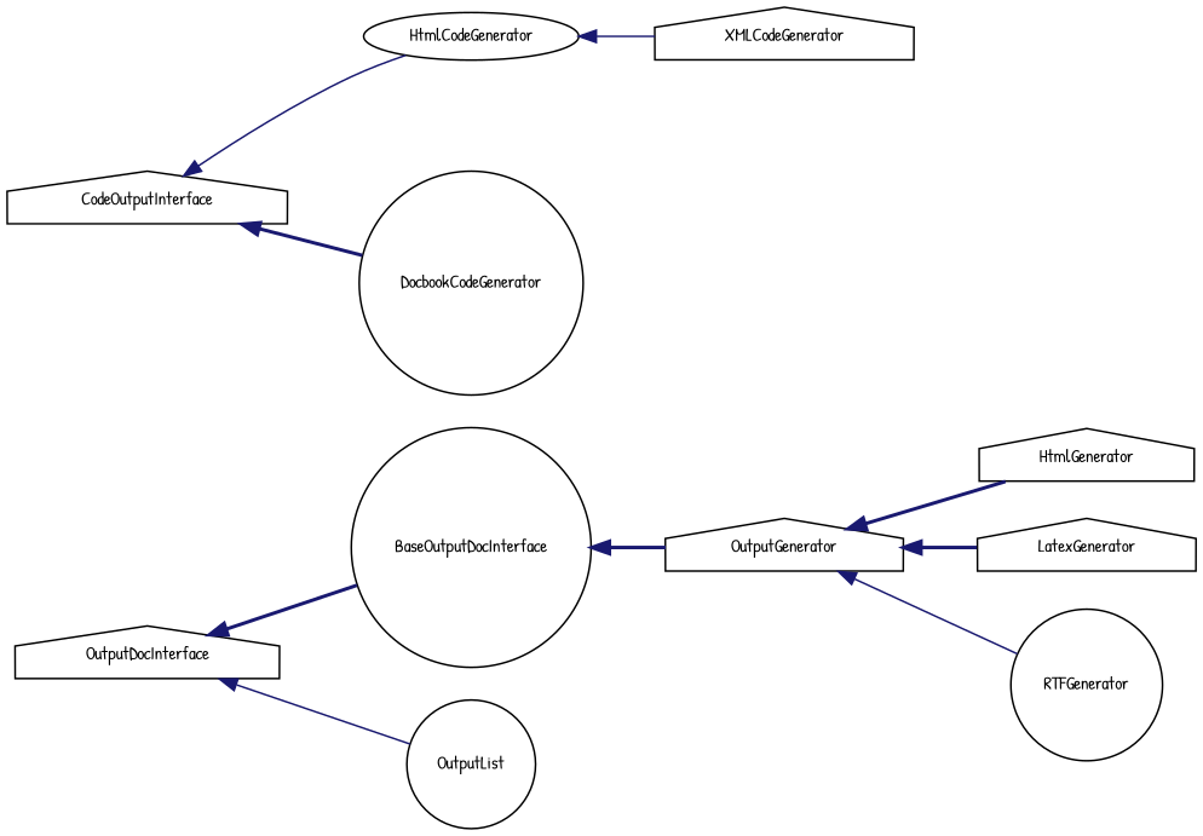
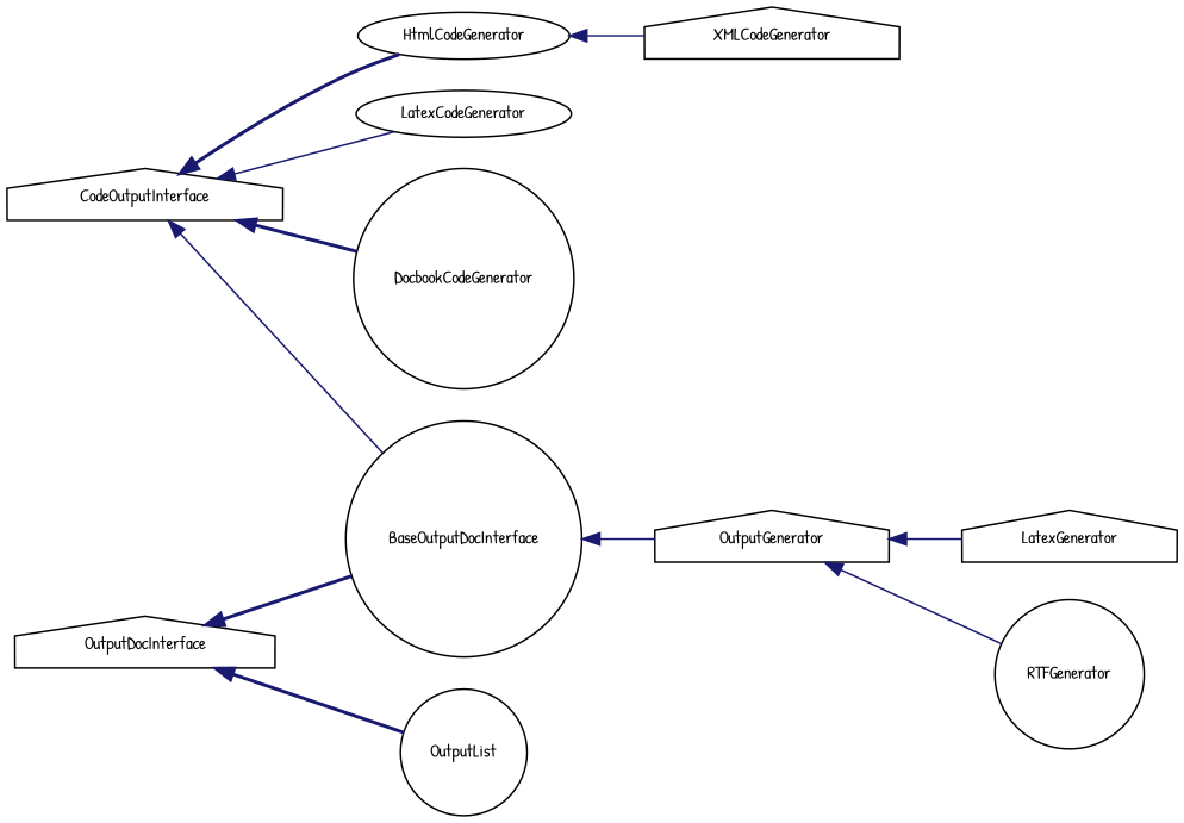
  digraph {
    fontname="Patrick Hand"
    rankdir=LR
    node [color=black fillcolor=white fontname="Patrick Hand" fontsize=10 shape=house style=filled]
    edge [color=midnightblue dir=back fontname="Patrick Hand" fontsize=10 labelfontname=Helvetica labelfontsize=10 style=bold]
    n1 [height=0.2 label=CodeOutputInterface width=0.4]
    n2 [height=0.2 label=BaseOutputDocInterface shape=circle width=0.4]
    n3 [height=0.2 label=DocbookCodeGenerator shape=circle width=0.4]
    n4 [height=0.2 label=HtmlCodeGenerator shape=ellipse width=0.4]
+   n5 [height=0.2 label=LatexCodeGenerator shape=ellipse width=0.4]
    n6 [height=0.2 label=OutputGenerator width=0.4]
    n7 [height=0.2 label=XMLCodeGenerator width=0.4]
    n8 [height=0.2 label=OutputDocInterface width=0.4]
    n9 [height=0.2 label=OutputList shape=circle width=0.4]
-   n10 [height=0.2 label=HtmlGenerator width=0.4]
    n11 [height=0.2 label=LatexGenerator width=0.4]
    n12 [height=0.2 label=RTFGenerator shape=circle width=0.4]
+   n1 -> n2 [style=solid]
    n1 -> n3
-   n1 -> n4 [style=solid]
-   n2 -> n6
+   n1 -> n4
+   n1 -> n5 [style=solid]
+   n2 -> n6 [style=solid]
    n4 -> n7 [style=solid]
-   n6 -> n10
-   n6 -> n11
+   n6 -> n11 [style=solid]
    n6 -> n12 [style=solid]
    n8 -> n2
-   n8 -> n9 [style=solid]
+   n8 -> n9
  }
